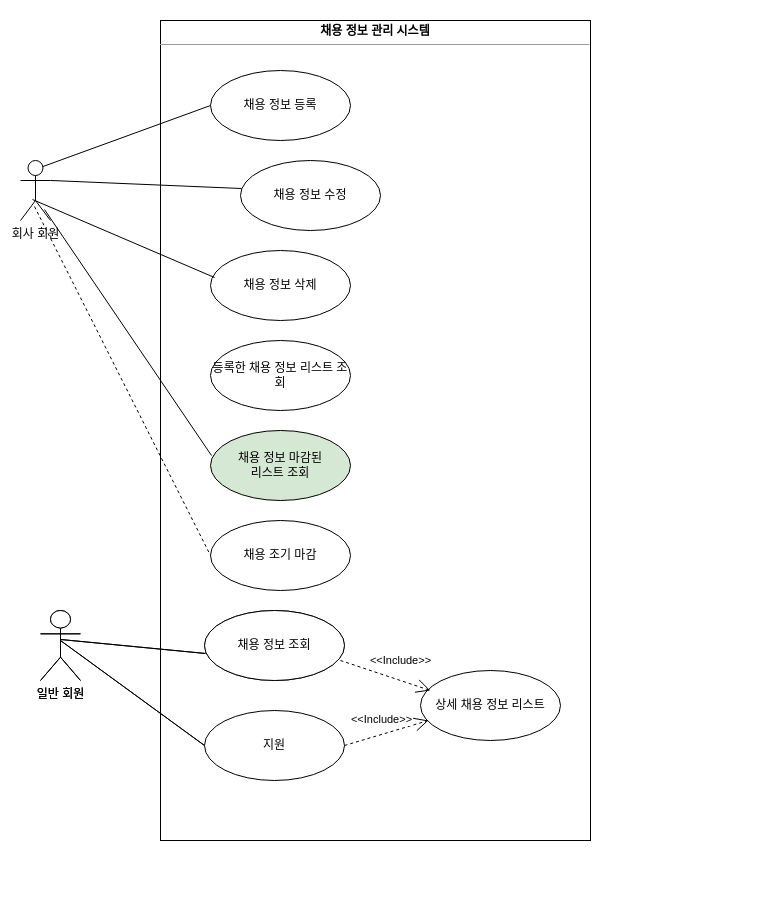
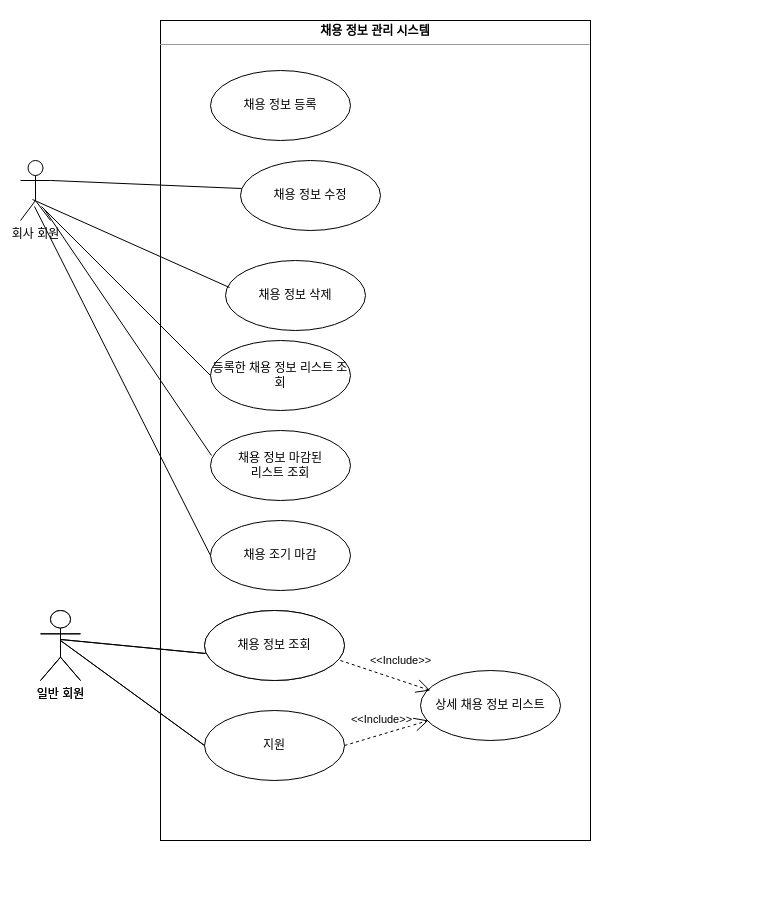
  <mxCell id="0" />
  <mxCell id="1" parent="0" />
  <mxCell id="2" value="&lt;p style=&quot;margin:0px;margin-top:4px;text-align:center;&quot;&gt;&lt;b&gt;채용 정보 관리 시스템&lt;/b&gt;&lt;/p&gt;&lt;hr size=&quot;1&quot;&gt;&lt;div style=&quot;height:2px;&quot;&gt;&lt;/div&gt;" style="verticalAlign=top;align=left;overflow=fill;fontSize=12;fontFamily=Helvetica;html=1;whiteSpace=wrap;" parent="1" vertex="1"><mxGeometry x="160" y="20" width="430" height="820" as="geometry" /></mxCell>
  <mxCell id="3" value="회사 회원" style="shape=umlActor;verticalLabelPosition=bottom;verticalAlign=top;html=1;" parent="1" vertex="1"><mxGeometry x="20" y="160" width="30" height="60" as="geometry" /></mxCell>
  <mxCell id="4" value="채용 정보 등록" style="ellipse;whiteSpace=wrap;html=1;" parent="1" vertex="1"><mxGeometry x="210" y="70" width="140" height="70" as="geometry" /></mxCell>
  <mxCell id="5" value="등록한 채용 정보 리스트 조회" style="ellipse;whiteSpace=wrap;html=1;" parent="1" vertex="1"><mxGeometry x="210" y="340" width="140" height="70" as="geometry" /></mxCell>
- <mxCell id="6" value="채용 정보 마감된 &lt;br&gt;리스트 조회" style="ellipse;whiteSpace=wrap;html=1;fillColor=#d5e8d4;" parent="1" vertex="1"><mxGeometry x="210" y="430" width="140" height="70" as="geometry" /></mxCell>
+ <mxCell id="6" value="채용 정보 마감된 &lt;br&gt;리스트 조회" style="ellipse;whiteSpace=wrap;html=1;" parent="1" vertex="1"><mxGeometry x="210" y="430" width="140" height="70" as="geometry" /></mxCell>
  <mxCell id="7" value="채용 정보 수정" style="ellipse;whiteSpace=wrap;html=1;" parent="1" vertex="1"><mxGeometry x="240" y="160" width="140" height="70" as="geometry" /></mxCell>
  <mxCell id="8" value="채용 조기 마감" style="ellipse;whiteSpace=wrap;html=1;" parent="1" vertex="1"><mxGeometry x="210" y="520" width="140" height="70" as="geometry" /></mxCell>
+ <mxCell id="9" value="" style="endArrow=none;html=1;rounded=0;entryX=0;entryY=0.5;entryDx=0;entryDy=0;exitX=0.7;exitY=0.767;exitDx=0;exitDy=0;exitPerimeter=0;" parent="1" source="3" target="5" edge="1"><mxGeometry width="50" height="50" relative="1" as="geometry"><mxPoint x="54" y="179" as="sourcePoint" /><mxPoint x="222" y="143" as="targetPoint" /></mxGeometry></mxCell>
  <mxCell id="10" value="" style="endArrow=none;html=1;rounded=0;entryX=0.007;entryY=0.357;entryDx=0;entryDy=0;entryPerimeter=0;exitX=0.8;exitY=0.817;exitDx=0;exitDy=0;exitPerimeter=0;" parent="1" source="3" target="6" edge="1"><mxGeometry width="50" height="50" relative="1" as="geometry"><mxPoint x="780" y="240" as="sourcePoint" /><mxPoint x="830" y="190" as="targetPoint" /></mxGeometry></mxCell>
- <mxCell id="11" value="" style="endArrow=none;html=1;rounded=0;entryX=0;entryY=0.5;entryDx=0;entryDy=0;exitX=0.75;exitY=0.1;exitDx=0;exitDy=0;exitPerimeter=0;" parent="1" source="3" target="4" edge="1"><mxGeometry width="50" height="50" relative="1" as="geometry"><mxPoint x="0" y="100" as="sourcePoint" /><mxPoint x="50" y="50" as="targetPoint" /></mxGeometry></mxCell>
  <mxCell id="12" value="" style="endArrow=none;html=1;rounded=0;entryX=0.007;entryY=0.4;entryDx=0;entryDy=0;entryPerimeter=0;exitX=1;exitY=0.333;exitDx=0;exitDy=0;exitPerimeter=0;" parent="1" source="3" target="7" edge="1"><mxGeometry width="50" height="50" relative="1" as="geometry"><mxPoint x="20" y="304" as="sourcePoint" /><mxPoint x="187" y="440" as="targetPoint" /></mxGeometry></mxCell>
- <mxCell id="13" value="채용 정보 삭제" style="ellipse;whiteSpace=wrap;html=1;" parent="1" vertex="1"><mxGeometry x="210" y="250" width="140" height="70" as="geometry" /></mxCell>
+ <mxCell id="13" value="채용 정보 삭제" style="ellipse;whiteSpace=wrap;html=1;" parent="1" vertex="1"><mxGeometry x="225" y="260" width="140" height="70" as="geometry" /></mxCell>
  <mxCell id="14" value="" style="endArrow=none;html=1;rounded=0;entryX=0.029;entryY=0.386;entryDx=0;entryDy=0;entryPerimeter=0;exitX=0.4;exitY=0.65;exitDx=0;exitDy=0;exitPerimeter=0;" parent="1" source="3" target="13" edge="1"><mxGeometry width="50" height="50" relative="1" as="geometry"><mxPoint x="60" y="190" as="sourcePoint" /><mxPoint x="221" y="218" as="targetPoint" /></mxGeometry></mxCell>
- <mxCell id="15" value="" style="endArrow=none;html=1;rounded=0;entryX=0;entryY=0.5;entryDx=0;entryDy=0;exitX=0.467;exitY=0.767;exitDx=0;exitDy=0;exitPerimeter=0;dashed=1;" parent="1" source="3" target="8" edge="1"><mxGeometry width="50" height="50" relative="1" as="geometry"><mxPoint x="795" y="440" as="sourcePoint" /><mxPoint x="845" y="390" as="targetPoint" /></mxGeometry></mxCell>
+ <mxCell id="15" value="" style="endArrow=none;html=1;rounded=0;entryX=0;entryY=0.5;entryDx=0;entryDy=0;exitX=0.467;exitY=0.767;exitDx=0;exitDy=0;exitPerimeter=0;" parent="1" source="3" target="8" edge="1"><mxGeometry width="50" height="50" relative="1" as="geometry"><mxPoint x="795" y="440" as="sourcePoint" /><mxPoint x="845" y="390" as="targetPoint" /></mxGeometry></mxCell>
  <mxCell id="16" value="" style="group" parent="1" vertex="1" connectable="0"><mxGeometry x="40" y="550" width="720" height="340" as="geometry" /></mxCell>
  <mxCell id="17" value="일반 회원" style="shape=umlActor;verticalLabelPosition=bottom;verticalAlign=top;html=1;" parent="16" vertex="1"><mxGeometry y="60" width="40" height="70" as="geometry" /></mxCell>
  <mxCell id="18" value="" style="group" parent="16" vertex="1" connectable="0"><mxGeometry x="54" y="60" width="250" height="70" as="geometry" /></mxCell>
  <mxCell id="19" value="채용 정보 조회" style="ellipse;whiteSpace=wrap;html=1;" parent="18" vertex="1"><mxGeometry x="110" width="140" height="70" as="geometry" /></mxCell>
  <mxCell id="20" value="" style="group" parent="16" vertex="1" connectable="0"><mxGeometry x="54" y="160" width="250" height="70" as="geometry" /></mxCell>
  <mxCell id="21" value="지원" style="ellipse;whiteSpace=wrap;html=1;" parent="20" vertex="1"><mxGeometry x="110" width="140" height="70" as="geometry" /></mxCell>
  <mxCell id="22" value="일반 회원" style="shape=umlActor;verticalLabelPosition=bottom;verticalAlign=top;html=1;" parent="20" vertex="1"><mxGeometry x="-54" y="-100" width="40" height="70" as="geometry" /></mxCell>
  <mxCell id="23" value="" style="endArrow=none;html=1;rounded=0;entryX=0.007;entryY=0.614;entryDx=0;entryDy=0;entryPerimeter=0;exitX=0.5;exitY=0.414;exitDx=0;exitDy=0;exitPerimeter=0;" parent="20" source="22" target="26" edge="1"><mxGeometry width="50" height="50" relative="1" as="geometry"><mxPoint x="108" y="110" as="sourcePoint" /><mxPoint x="158" y="60" as="targetPoint" /></mxGeometry></mxCell>
  <mxCell id="24" value="" style="endArrow=none;html=1;rounded=0;entryX=0;entryY=0.5;entryDx=0;entryDy=0;" parent="20" edge="1"><mxGeometry width="50" height="50" relative="1" as="geometry"><mxPoint x="-34" y="-70" as="sourcePoint" /><mxPoint x="110" y="35" as="targetPoint" /></mxGeometry></mxCell>
  <mxCell id="25" value="" style="group" parent="20" vertex="1" connectable="0"><mxGeometry y="-100" width="250" height="70" as="geometry" /></mxCell>
  <mxCell id="26" value="채용 정보 조회" style="ellipse;whiteSpace=wrap;html=1;" parent="25" vertex="1"><mxGeometry x="110" width="140" height="70" as="geometry" /></mxCell>
  <mxCell id="27" value="상세 채용 정보 리스트" style="ellipse;whiteSpace=wrap;html=1;" parent="16" vertex="1"><mxGeometry x="380" y="120" width="140" height="70" as="geometry" /></mxCell>
  <mxCell id="28" value="&amp;lt;&amp;lt;Include&amp;gt;&amp;gt;" style="endArrow=open;endSize=12;dashed=1;html=1;rounded=0;exitX=1;exitY=0.5;exitDx=0;exitDy=0;entryX=0.057;entryY=0.714;entryDx=0;entryDy=0;entryPerimeter=0;" parent="16" source="21" target="27" edge="1"><mxGeometry x="-0.015" y="14" width="160" relative="1" as="geometry"><mxPoint x="380" y="230" as="sourcePoint" /><mxPoint x="304" y="290" as="targetPoint" /><mxPoint as="offset" /></mxGeometry></mxCell>
  <mxCell id="29" value="&amp;lt;&amp;lt;Include&amp;gt;&amp;gt;" style="endArrow=open;endSize=12;dashed=1;html=1;rounded=0;exitX=0.971;exitY=0.714;exitDx=0;exitDy=0;entryX=0.071;entryY=0.286;entryDx=0;entryDy=0;entryPerimeter=0;exitPerimeter=0;" parent="16" source="19" target="27" edge="1"><mxGeometry x="0.201" y="19" width="160" relative="1" as="geometry"><mxPoint x="400" y="55" as="sourcePoint" /><mxPoint x="324" y="115" as="targetPoint" /><mxPoint as="offset" /></mxGeometry></mxCell>
  <mxCell id="30" value="" style="endArrow=none;html=1;rounded=0;entryX=0.007;entryY=0.614;entryDx=0;entryDy=0;entryPerimeter=0;exitX=0.5;exitY=0.414;exitDx=0;exitDy=0;exitPerimeter=0;" parent="16" source="17" target="19" edge="1"><mxGeometry width="50" height="50" relative="1" as="geometry"><mxPoint x="162" y="270" as="sourcePoint" /><mxPoint x="212" y="220" as="targetPoint" /></mxGeometry></mxCell>
  <mxCell id="31" value="" style="endArrow=none;html=1;rounded=0;entryX=0;entryY=0.5;entryDx=0;entryDy=0;" parent="16" target="21" edge="1"><mxGeometry width="50" height="50" relative="1" as="geometry"><mxPoint x="20" y="90" as="sourcePoint" /><mxPoint x="175" y="113" as="targetPoint" /></mxGeometry></mxCell>
